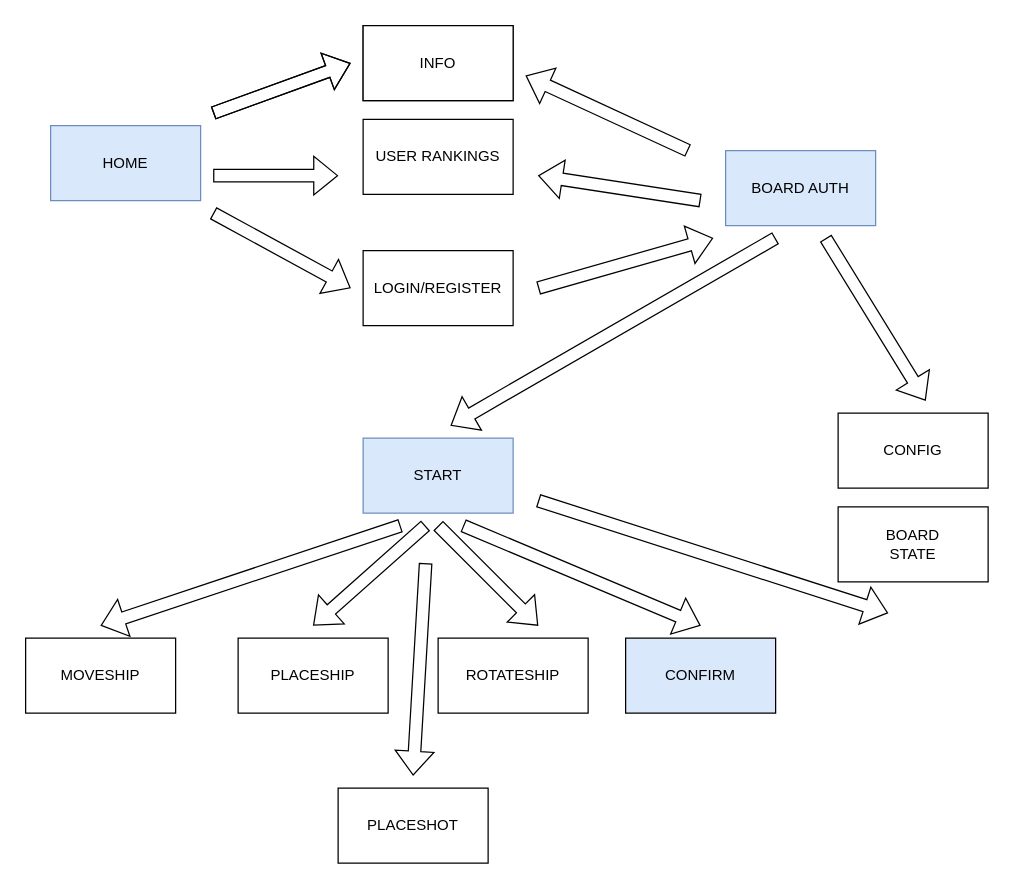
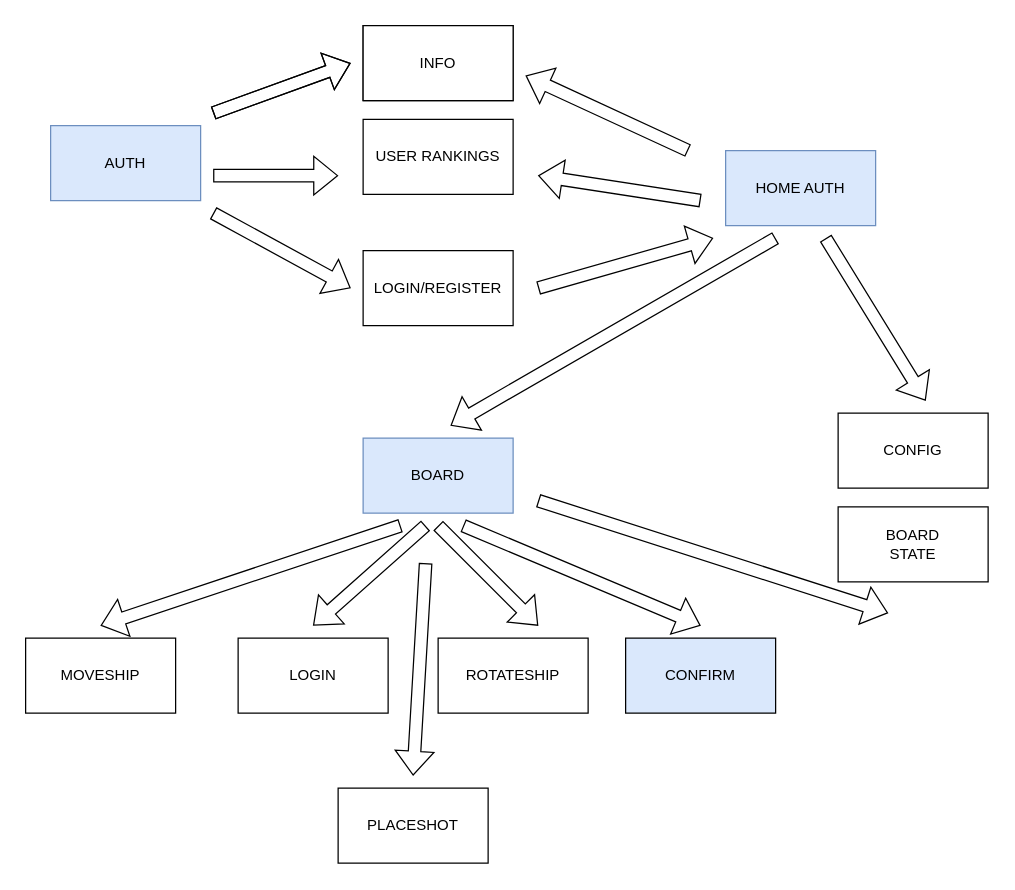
  <mxCell id="0" />
  <mxCell id="1" parent="0" />
- <mxCell id="2" value="HOME" style="rounded=0;whiteSpace=wrap;html=1;fillColor=#dae8fc;strokeColor=#6c8ebf;" vertex="1" parent="1"><mxGeometry x="40" y="100" width="120" height="60" as="geometry" /></mxCell>
+ <mxCell id="2" value="AUTH" style="rounded=0;whiteSpace=wrap;html=1;fillColor=#dae8fc;strokeColor=#6c8ebf;" vertex="1" parent="1"><mxGeometry x="40" y="100" width="120" height="60" as="geometry" /></mxCell>
  <mxCell id="3" value="" style="shape=flexArrow;endArrow=classic;html=1;rounded=0;" edge="1" parent="1"><mxGeometry width="50" height="50" relative="1" as="geometry"><mxPoint x="170" y="90" as="sourcePoint" /><mxPoint x="280" y="50" as="targetPoint" /></mxGeometry></mxCell>
  <mxCell id="4" value="" style="shape=flexArrow;endArrow=classic;html=1;rounded=0;" edge="1" parent="1"><mxGeometry width="50" height="50" relative="1" as="geometry"><mxPoint x="170" y="140" as="sourcePoint" /><mxPoint x="270" y="140" as="targetPoint" /></mxGeometry></mxCell>
  <mxCell id="5" value="USER RANKINGS" style="rounded=0;whiteSpace=wrap;html=1;" vertex="1" parent="1"><mxGeometry x="290" y="95" width="120" height="60" as="geometry" /></mxCell>
  <mxCell id="6" value="INFO" style="rounded=0;whiteSpace=wrap;html=1;" vertex="1" parent="1"><mxGeometry x="290" y="20" width="120" height="60" as="geometry" /></mxCell>
  <mxCell id="7" value="" style="shape=flexArrow;endArrow=classic;html=1;rounded=0;" edge="1" parent="1"><mxGeometry width="50" height="50" relative="1" as="geometry"><mxPoint x="170" y="170" as="sourcePoint" /><mxPoint x="280" y="230" as="targetPoint" /></mxGeometry></mxCell>
- <mxCell id="8" value="BOARD AUTH" style="rounded=0;whiteSpace=wrap;html=1;fillColor=#dae8fc;strokeColor=#6c8ebf;" vertex="1" parent="1"><mxGeometry x="580" y="120" width="120" height="60" as="geometry" /></mxCell>
+ <mxCell id="8" value="HOME AUTH" style="rounded=0;whiteSpace=wrap;html=1;fillColor=#dae8fc;strokeColor=#6c8ebf;" vertex="1" parent="1"><mxGeometry x="580" y="120" width="120" height="60" as="geometry" /></mxCell>
  <mxCell id="9" value="LOGIN/REGISTER" style="rounded=0;whiteSpace=wrap;html=1;" vertex="1" parent="1"><mxGeometry x="290" y="200" width="120" height="60" as="geometry" /></mxCell>
  <mxCell id="10" value="INFO" style="rounded=0;whiteSpace=wrap;html=1;" vertex="1" parent="1"><mxGeometry x="290" y="20" width="120" height="60" as="geometry" /></mxCell>
  <mxCell id="11" value="" style="shape=flexArrow;endArrow=classic;html=1;rounded=0;" edge="1" parent="1"><mxGeometry width="50" height="50" relative="1" as="geometry"><mxPoint x="170" y="90" as="sourcePoint" /><mxPoint x="280" y="50" as="targetPoint" /></mxGeometry></mxCell>
  <mxCell id="12" value="" style="shape=flexArrow;endArrow=classic;html=1;rounded=0;" edge="1" parent="1"><mxGeometry width="50" height="50" relative="1" as="geometry"><mxPoint x="430" y="230" as="sourcePoint" /><mxPoint x="570" y="190" as="targetPoint" /></mxGeometry></mxCell>
  <mxCell id="13" value="" style="shape=flexArrow;endArrow=classic;html=1;rounded=0;" edge="1" parent="1"><mxGeometry width="50" height="50" relative="1" as="geometry"><mxPoint x="560" y="160" as="sourcePoint" /><mxPoint x="430" y="140" as="targetPoint" /></mxGeometry></mxCell>
  <mxCell id="14" value="" style="shape=flexArrow;endArrow=classic;html=1;rounded=0;" edge="1" parent="1"><mxGeometry width="50" height="50" relative="1" as="geometry"><mxPoint x="550" y="120" as="sourcePoint" /><mxPoint x="420" y="60" as="targetPoint" /></mxGeometry></mxCell>
  <mxCell id="15" value="" style="shape=flexArrow;endArrow=classic;html=1;rounded=0;" edge="1" parent="1"><mxGeometry width="50" height="50" relative="1" as="geometry"><mxPoint x="620" y="190" as="sourcePoint" /><mxPoint x="360" y="340" as="targetPoint" /></mxGeometry></mxCell>
  <mxCell id="16" value="CONFIG" style="rounded=0;whiteSpace=wrap;html=1;" vertex="1" parent="1"><mxGeometry x="670" y="330" width="120" height="60" as="geometry" /></mxCell>
- <mxCell id="17" value="START" style="rounded=0;whiteSpace=wrap;html=1;fillColor=#dae8fc;strokeColor=#6c8ebf;" vertex="1" parent="1"><mxGeometry x="290" y="350" width="120" height="60" as="geometry" /></mxCell>
+ <mxCell id="17" value="BOARD" style="rounded=0;whiteSpace=wrap;html=1;fillColor=#dae8fc;strokeColor=#6c8ebf;" vertex="1" parent="1"><mxGeometry x="290" y="350" width="120" height="60" as="geometry" /></mxCell>
  <mxCell id="18" value="" style="shape=flexArrow;endArrow=classic;html=1;rounded=0;" edge="1" parent="1"><mxGeometry width="50" height="50" relative="1" as="geometry"><mxPoint x="660" y="190" as="sourcePoint" /><mxPoint x="740" y="320" as="targetPoint" /></mxGeometry></mxCell>
  <mxCell id="19" value="" style="shape=flexArrow;endArrow=classic;html=1;rounded=0;" edge="1" parent="1"><mxGeometry width="50" height="50" relative="1" as="geometry"><mxPoint x="320" y="420" as="sourcePoint" /><mxPoint x="80" y="500" as="targetPoint" /></mxGeometry></mxCell>
  <mxCell id="20" value="MOVESHIP" style="rounded=0;whiteSpace=wrap;html=1;" vertex="1" parent="1"><mxGeometry x="20" y="510" width="120" height="60" as="geometry" /></mxCell>
- <mxCell id="21" value="PLACESHIP" style="rounded=0;whiteSpace=wrap;html=1;" vertex="1" parent="1"><mxGeometry x="190" y="510" width="120" height="60" as="geometry" /></mxCell>
+ <mxCell id="21" value="LOGIN" style="rounded=0;whiteSpace=wrap;html=1;" vertex="1" parent="1"><mxGeometry x="190" y="510" width="120" height="60" as="geometry" /></mxCell>
  <mxCell id="22" value="" style="shape=flexArrow;endArrow=classic;html=1;rounded=0;" edge="1" parent="1"><mxGeometry width="50" height="50" relative="1" as="geometry"><mxPoint x="340" y="420" as="sourcePoint" /><mxPoint x="250" y="500" as="targetPoint" /></mxGeometry></mxCell>
  <mxCell id="23" value="ROTATESHIP" style="rounded=0;whiteSpace=wrap;html=1;" vertex="1" parent="1"><mxGeometry x="350" y="510" width="120" height="60" as="geometry" /></mxCell>
  <mxCell id="24" value="" style="shape=flexArrow;endArrow=classic;html=1;rounded=0;" edge="1" parent="1"><mxGeometry width="50" height="50" relative="1" as="geometry"><mxPoint x="350" y="420" as="sourcePoint" /><mxPoint x="430" y="500" as="targetPoint" /></mxGeometry></mxCell>
  <mxCell id="25" value="CONFIRM" style="rounded=0;whiteSpace=wrap;html=1;fillColor=#dae8fc;" vertex="1" parent="1"><mxGeometry x="500" y="510" width="120" height="60" as="geometry" /></mxCell>
  <mxCell id="26" value="" style="shape=flexArrow;endArrow=classic;html=1;rounded=0;" edge="1" parent="1"><mxGeometry width="50" height="50" relative="1" as="geometry"><mxPoint x="370" y="420" as="sourcePoint" /><mxPoint x="560" y="500" as="targetPoint" /></mxGeometry></mxCell>
  <mxCell id="27" value="" style="shape=flexArrow;endArrow=classic;html=1;rounded=0;" edge="1" parent="1"><mxGeometry width="50" height="50" relative="1" as="geometry"><mxPoint x="340" y="450" as="sourcePoint" /><mxPoint x="330" y="620" as="targetPoint" /></mxGeometry></mxCell>
  <mxCell id="28" value="BOARD&lt;br&gt;STATE" style="rounded=0;whiteSpace=wrap;html=1;" vertex="1" parent="1"><mxGeometry x="670" y="405" width="120" height="60" as="geometry" /></mxCell>
  <mxCell id="29" value="" style="shape=flexArrow;endArrow=classic;html=1;rounded=0;" edge="1" parent="1"><mxGeometry width="50" height="50" relative="1" as="geometry"><mxPoint x="430" y="400" as="sourcePoint" /><mxPoint x="710" y="490" as="targetPoint" /></mxGeometry></mxCell>
  <mxCell id="30" value="PLACESHOT" style="rounded=0;whiteSpace=wrap;html=1;" vertex="1" parent="1"><mxGeometry x="270" y="630" width="120" height="60" as="geometry" /></mxCell>
